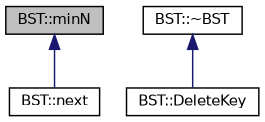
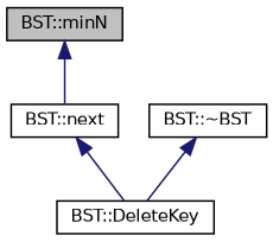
  digraph {
    rankdir=TB
    node [color=black fillcolor=white fontname=Helvetica fontsize=10 shape=record style=filled]
    edge [color=midnightblue dir=back fontname=Helvetica fontsize=10 labelfontname=Helvetica labelfontsize=10 style=solid]
    n1 [fillcolor=grey75 fontcolor=black height=0.2 label="BST::minN" width=0.4]
    n2 [height=0.2 label="BST::next" width=0.4]
    n3 [height=0.2 label="BST::DeleteKey" width=0.4]
    n4 [height=0.2 label="BST::~BST" width=0.4]
    n1 -> n2
+   n2 -> n3
    n4 -> n3
  }
